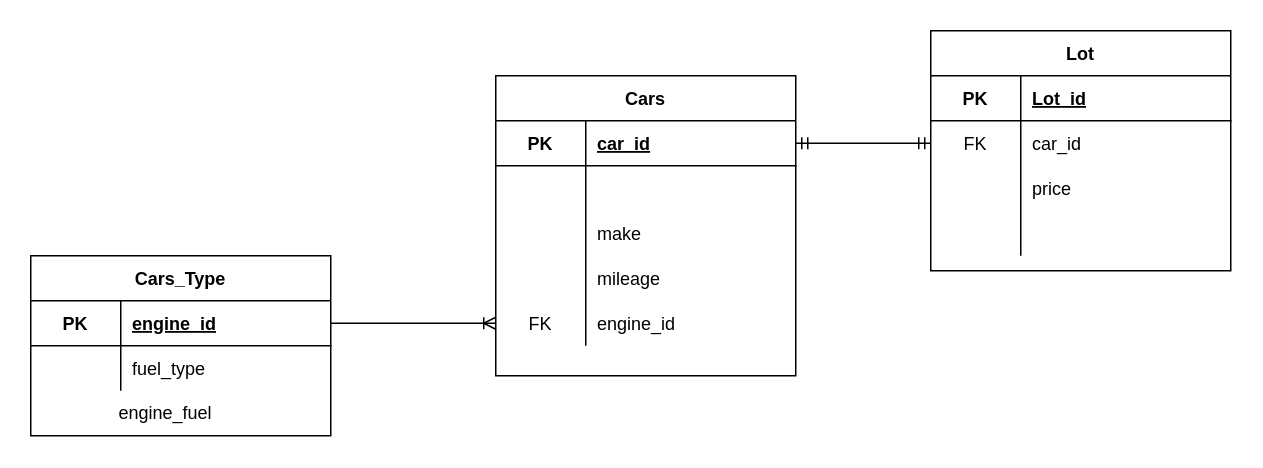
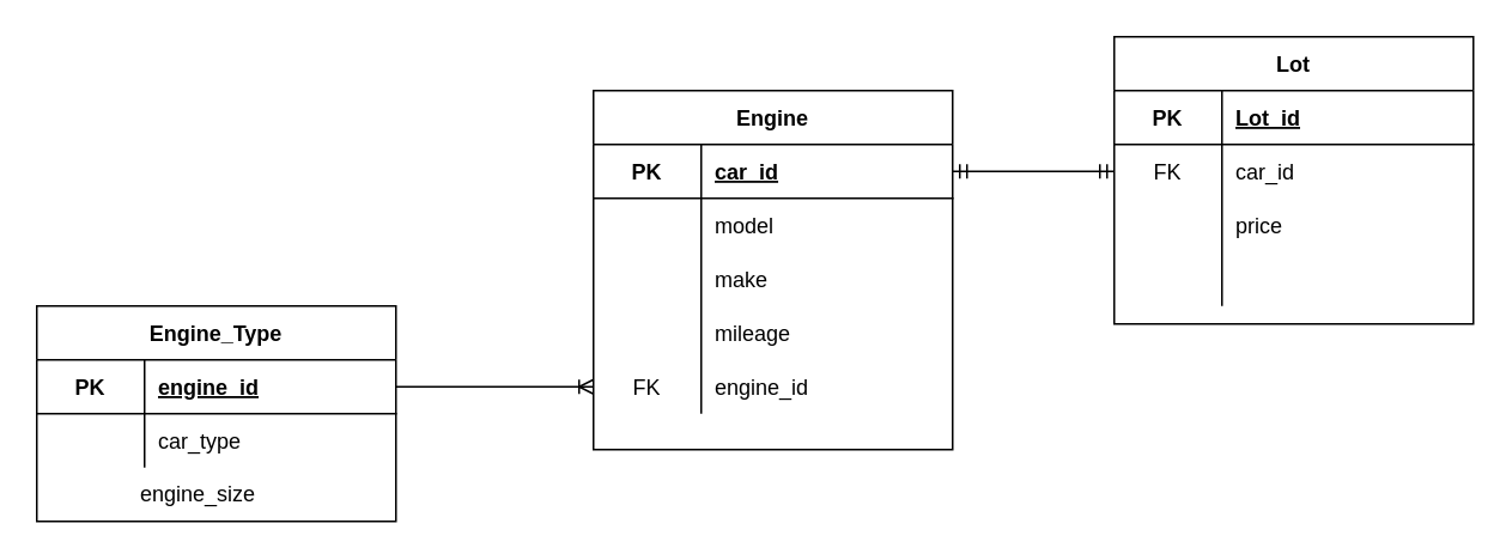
  <mxCell id="0" />
  <mxCell id="1" parent="0" />
- <mxCell id="2" value="Cars" style="shape=table;startSize=30;container=1;collapsible=1;childLayout=tableLayout;fixedRows=1;rowLines=0;fontStyle=1;align=center;resizeLast=1;" parent="1" vertex="1"><mxGeometry x="330" y="50" width="200" height="200" as="geometry" /></mxCell>
+ <mxCell id="2" value="Engine" style="shape=table;startSize=30;container=1;collapsible=1;childLayout=tableLayout;fixedRows=1;rowLines=0;fontStyle=1;align=center;resizeLast=1;" parent="1" vertex="1"><mxGeometry x="330" y="50" width="200" height="200" as="geometry" /></mxCell>
  <mxCell id="3" value="" style="shape=partialRectangle;collapsible=0;dropTarget=0;pointerEvents=0;fillColor=none;top=0;left=0;bottom=1;right=0;points=[[0,0.5],[1,0.5]];portConstraint=eastwest;" parent="2" vertex="1"><mxGeometry y="30" width="200" height="30" as="geometry" /></mxCell>
  <mxCell id="4" value="PK" style="shape=partialRectangle;connectable=0;fillColor=none;top=0;left=0;bottom=0;right=0;fontStyle=1;overflow=hidden;" parent="3" vertex="1"><mxGeometry width="60" height="30" as="geometry"><mxRectangle width="60" height="30" as="alternateBounds" /></mxGeometry></mxCell>
  <mxCell id="5" value="car_id" style="shape=partialRectangle;connectable=0;fillColor=none;top=0;left=0;bottom=0;right=0;align=left;spacingLeft=6;fontStyle=5;overflow=hidden;" parent="3" vertex="1"><mxGeometry x="60" width="140" height="30" as="geometry"><mxRectangle width="140" height="30" as="alternateBounds" /></mxGeometry></mxCell>
  <mxCell id="6" value="" style="shape=partialRectangle;collapsible=0;dropTarget=0;pointerEvents=0;fillColor=none;top=0;left=0;bottom=0;right=0;points=[[0,0.5],[1,0.5]];portConstraint=eastwest;" parent="2" vertex="1"><mxGeometry y="60" width="200" height="30" as="geometry" /></mxCell>
  <mxCell id="7" value="" style="shape=partialRectangle;connectable=0;fillColor=none;top=0;left=0;bottom=0;right=0;editable=1;overflow=hidden;" parent="6" vertex="1"><mxGeometry width="60" height="30" as="geometry"><mxRectangle width="60" height="30" as="alternateBounds" /></mxGeometry></mxCell>
+ <mxCell id="8" value="model" style="shape=partialRectangle;connectable=0;fillColor=none;top=0;left=0;bottom=0;right=0;align=left;spacingLeft=6;overflow=hidden;" parent="6" vertex="1"><mxGeometry x="60" width="140" height="30" as="geometry"><mxRectangle width="140" height="30" as="alternateBounds" /></mxGeometry></mxCell>
  <mxCell id="9" value="" style="shape=partialRectangle;collapsible=0;dropTarget=0;pointerEvents=0;fillColor=none;top=0;left=0;bottom=0;right=0;points=[[0,0.5],[1,0.5]];portConstraint=eastwest;" parent="2" vertex="1"><mxGeometry y="90" width="200" height="30" as="geometry" /></mxCell>
  <mxCell id="10" value="" style="shape=partialRectangle;connectable=0;fillColor=none;top=0;left=0;bottom=0;right=0;editable=1;overflow=hidden;" parent="9" vertex="1"><mxGeometry width="60" height="30" as="geometry"><mxRectangle width="60" height="30" as="alternateBounds" /></mxGeometry></mxCell>
  <mxCell id="11" value="make" style="shape=partialRectangle;connectable=0;fillColor=none;top=0;left=0;bottom=0;right=0;align=left;spacingLeft=6;overflow=hidden;" parent="9" vertex="1"><mxGeometry x="60" width="140" height="30" as="geometry"><mxRectangle width="140" height="30" as="alternateBounds" /></mxGeometry></mxCell>
  <mxCell id="12" value="" style="shape=partialRectangle;collapsible=0;dropTarget=0;pointerEvents=0;fillColor=none;top=0;left=0;bottom=0;right=0;points=[[0,0.5],[1,0.5]];portConstraint=eastwest;" parent="2" vertex="1"><mxGeometry y="120" width="200" height="30" as="geometry" /></mxCell>
  <mxCell id="13" value="" style="shape=partialRectangle;connectable=0;fillColor=none;top=0;left=0;bottom=0;right=0;editable=1;overflow=hidden;" parent="12" vertex="1"><mxGeometry width="60" height="30" as="geometry"><mxRectangle width="60" height="30" as="alternateBounds" /></mxGeometry></mxCell>
  <mxCell id="14" value="mileage" style="shape=partialRectangle;connectable=0;fillColor=none;top=0;left=0;bottom=0;right=0;align=left;spacingLeft=6;overflow=hidden;" parent="12" vertex="1"><mxGeometry x="60" width="140" height="30" as="geometry"><mxRectangle width="140" height="30" as="alternateBounds" /></mxGeometry></mxCell>
  <mxCell id="15" value="" style="shape=partialRectangle;collapsible=0;dropTarget=0;pointerEvents=0;fillColor=none;top=0;left=0;bottom=0;right=0;points=[[0,0.5],[1,0.5]];portConstraint=eastwest;" parent="2" vertex="1"><mxGeometry y="150" width="200" height="30" as="geometry" /></mxCell>
  <mxCell id="16" value="FK" style="shape=partialRectangle;connectable=0;fillColor=none;top=0;left=0;bottom=0;right=0;editable=1;overflow=hidden;" parent="15" vertex="1"><mxGeometry width="60" height="30" as="geometry"><mxRectangle width="60" height="30" as="alternateBounds" /></mxGeometry></mxCell>
  <mxCell id="17" value="engine_id" style="shape=partialRectangle;connectable=0;fillColor=none;top=0;left=0;bottom=0;right=0;align=left;spacingLeft=6;overflow=hidden;" parent="15" vertex="1"><mxGeometry x="60" width="140" height="30" as="geometry"><mxRectangle width="140" height="30" as="alternateBounds" /></mxGeometry></mxCell>
  <mxCell id="18" value="Lot" style="shape=table;startSize=30;container=1;collapsible=1;childLayout=tableLayout;fixedRows=1;rowLines=0;fontStyle=1;align=center;resizeLast=1;" parent="1" vertex="1"><mxGeometry x="620" y="20" width="200" height="160" as="geometry" /></mxCell>
  <mxCell id="19" value="" style="shape=partialRectangle;collapsible=0;dropTarget=0;pointerEvents=0;fillColor=none;top=0;left=0;bottom=1;right=0;points=[[0,0.5],[1,0.5]];portConstraint=eastwest;" parent="18" vertex="1"><mxGeometry y="30" width="200" height="30" as="geometry" /></mxCell>
  <mxCell id="20" value="PK" style="shape=partialRectangle;connectable=0;fillColor=none;top=0;left=0;bottom=0;right=0;fontStyle=1;overflow=hidden;" parent="19" vertex="1"><mxGeometry width="60" height="30" as="geometry"><mxRectangle width="60" height="30" as="alternateBounds" /></mxGeometry></mxCell>
  <mxCell id="21" value="Lot_id" style="shape=partialRectangle;connectable=0;fillColor=none;top=0;left=0;bottom=0;right=0;align=left;spacingLeft=6;fontStyle=5;overflow=hidden;" parent="19" vertex="1"><mxGeometry x="60" width="140" height="30" as="geometry"><mxRectangle width="140" height="30" as="alternateBounds" /></mxGeometry></mxCell>
  <mxCell id="22" value="" style="shape=partialRectangle;collapsible=0;dropTarget=0;pointerEvents=0;fillColor=none;top=0;left=0;bottom=0;right=0;points=[[0,0.5],[1,0.5]];portConstraint=eastwest;" parent="18" vertex="1"><mxGeometry y="60" width="200" height="30" as="geometry" /></mxCell>
  <mxCell id="23" value="FK" style="shape=partialRectangle;connectable=0;fillColor=none;top=0;left=0;bottom=0;right=0;editable=1;overflow=hidden;" parent="22" vertex="1"><mxGeometry width="60" height="30" as="geometry"><mxRectangle width="60" height="30" as="alternateBounds" /></mxGeometry></mxCell>
  <mxCell id="24" value="car_id" style="shape=partialRectangle;connectable=0;fillColor=none;top=0;left=0;bottom=0;right=0;align=left;spacingLeft=6;overflow=hidden;" parent="22" vertex="1"><mxGeometry x="60" width="140" height="30" as="geometry"><mxRectangle width="140" height="30" as="alternateBounds" /></mxGeometry></mxCell>
  <mxCell id="25" value="" style="shape=partialRectangle;collapsible=0;dropTarget=0;pointerEvents=0;fillColor=none;top=0;left=0;bottom=0;right=0;points=[[0,0.5],[1,0.5]];portConstraint=eastwest;" parent="18" vertex="1"><mxGeometry y="90" width="200" height="30" as="geometry" /></mxCell>
  <mxCell id="26" value="" style="shape=partialRectangle;connectable=0;fillColor=none;top=0;left=0;bottom=0;right=0;editable=1;overflow=hidden;" parent="25" vertex="1"><mxGeometry width="60" height="30" as="geometry"><mxRectangle width="60" height="30" as="alternateBounds" /></mxGeometry></mxCell>
  <mxCell id="27" value="price" style="shape=partialRectangle;connectable=0;fillColor=none;top=0;left=0;bottom=0;right=0;align=left;spacingLeft=6;overflow=hidden;" parent="25" vertex="1"><mxGeometry x="60" width="140" height="30" as="geometry"><mxRectangle width="140" height="30" as="alternateBounds" /></mxGeometry></mxCell>
  <mxCell id="28" value="" style="shape=partialRectangle;collapsible=0;dropTarget=0;pointerEvents=0;fillColor=none;top=0;left=0;bottom=0;right=0;points=[[0,0.5],[1,0.5]];portConstraint=eastwest;" parent="18" vertex="1"><mxGeometry y="120" width="200" height="30" as="geometry" /></mxCell>
  <mxCell id="29" value="" style="shape=partialRectangle;connectable=0;fillColor=none;top=0;left=0;bottom=0;right=0;editable=1;overflow=hidden;" parent="28" vertex="1"><mxGeometry width="60" height="30" as="geometry"><mxRectangle width="60" height="30" as="alternateBounds" /></mxGeometry></mxCell>
  <mxCell id="30" value="" style="shape=partialRectangle;connectable=0;fillColor=none;top=0;left=0;bottom=0;right=0;align=left;spacingLeft=6;overflow=hidden;" parent="28" vertex="1"><mxGeometry x="60" width="140" height="30" as="geometry"><mxRectangle width="140" height="30" as="alternateBounds" /></mxGeometry></mxCell>
- <mxCell id="31" value="Cars_Type" style="shape=table;startSize=30;container=1;collapsible=1;childLayout=tableLayout;fixedRows=1;rowLines=0;fontStyle=1;align=center;resizeLast=1;" parent="1" vertex="1"><mxGeometry x="20" y="170" width="200" height="120" as="geometry" /></mxCell>
+ <mxCell id="31" value="Engine_Type" style="shape=table;startSize=30;container=1;collapsible=1;childLayout=tableLayout;fixedRows=1;rowLines=0;fontStyle=1;align=center;resizeLast=1;" parent="1" vertex="1"><mxGeometry x="20" y="170" width="200" height="120" as="geometry" /></mxCell>
  <mxCell id="32" value="" style="shape=partialRectangle;collapsible=0;dropTarget=0;pointerEvents=0;fillColor=none;top=0;left=0;bottom=1;right=0;points=[[0,0.5],[1,0.5]];portConstraint=eastwest;" parent="31" vertex="1"><mxGeometry y="30" width="200" height="30" as="geometry" /></mxCell>
  <mxCell id="33" value="PK" style="shape=partialRectangle;connectable=0;fillColor=none;top=0;left=0;bottom=0;right=0;fontStyle=1;overflow=hidden;" parent="32" vertex="1"><mxGeometry width="60" height="30" as="geometry"><mxRectangle width="60" height="30" as="alternateBounds" /></mxGeometry></mxCell>
  <mxCell id="34" value="engine_id" style="shape=partialRectangle;connectable=0;fillColor=none;top=0;left=0;bottom=0;right=0;align=left;spacingLeft=6;fontStyle=5;overflow=hidden;" parent="32" vertex="1"><mxGeometry x="60" width="140" height="30" as="geometry"><mxRectangle width="140" height="30" as="alternateBounds" /></mxGeometry></mxCell>
  <mxCell id="35" value="" style="shape=partialRectangle;collapsible=0;dropTarget=0;pointerEvents=0;fillColor=none;top=0;left=0;bottom=0;right=0;points=[[0,0.5],[1,0.5]];portConstraint=eastwest;" parent="31" vertex="1"><mxGeometry y="60" width="200" height="30" as="geometry" /></mxCell>
  <mxCell id="36" value="" style="shape=partialRectangle;connectable=0;fillColor=none;top=0;left=0;bottom=0;right=0;editable=1;overflow=hidden;" parent="35" vertex="1"><mxGeometry width="60" height="30" as="geometry"><mxRectangle width="60" height="30" as="alternateBounds" /></mxGeometry></mxCell>
- <mxCell id="37" value="fuel_type" style="shape=partialRectangle;connectable=0;fillColor=none;top=0;left=0;bottom=0;right=0;align=left;spacingLeft=6;overflow=hidden;" parent="35" vertex="1"><mxGeometry x="60" width="140" height="30" as="geometry"><mxRectangle width="140" height="30" as="alternateBounds" /></mxGeometry></mxCell>
+ <mxCell id="37" value="car_type" style="shape=partialRectangle;connectable=0;fillColor=none;top=0;left=0;bottom=0;right=0;align=left;spacingLeft=6;overflow=hidden;" parent="35" vertex="1"><mxGeometry x="60" width="140" height="30" as="geometry"><mxRectangle width="140" height="30" as="alternateBounds" /></mxGeometry></mxCell>
  <mxCell id="38" value="" style="edgeStyle=entityRelationEdgeStyle;fontSize=12;html=1;endArrow=ERoneToMany;rounded=0;exitX=1;exitY=0.5;exitDx=0;exitDy=0;" parent="1" source="32" target="15" edge="1"><mxGeometry width="100" height="100" relative="1" as="geometry"><mxPoint x="370" y="330" as="sourcePoint" /><mxPoint x="710" y="380" as="targetPoint" /></mxGeometry></mxCell>
  <mxCell id="39" value="" style="edgeStyle=entityRelationEdgeStyle;fontSize=12;html=1;endArrow=ERmandOne;startArrow=ERmandOne;rounded=0;exitX=1;exitY=0.5;exitDx=0;exitDy=0;" parent="1" source="3" target="22" edge="1"><mxGeometry width="100" height="100" relative="1" as="geometry"><mxPoint x="370" y="330" as="sourcePoint" /><mxPoint x="470" y="230" as="targetPoint" /></mxGeometry></mxCell>
- <mxCell id="40" value="engine_fuel" style="text;html=1;strokeColor=none;fillColor=none;align=center;verticalAlign=middle;whiteSpace=wrap;rounded=0;" vertex="1" parent="1"><mxGeometry x="80" y="260" width="60" height="30" as="geometry" /></mxCell>
+ <mxCell id="40" value="engine_size" style="text;html=1;strokeColor=none;fillColor=none;align=center;verticalAlign=middle;whiteSpace=wrap;rounded=0;" vertex="1" parent="1"><mxGeometry x="80" y="260" width="60" height="30" as="geometry" /></mxCell>
